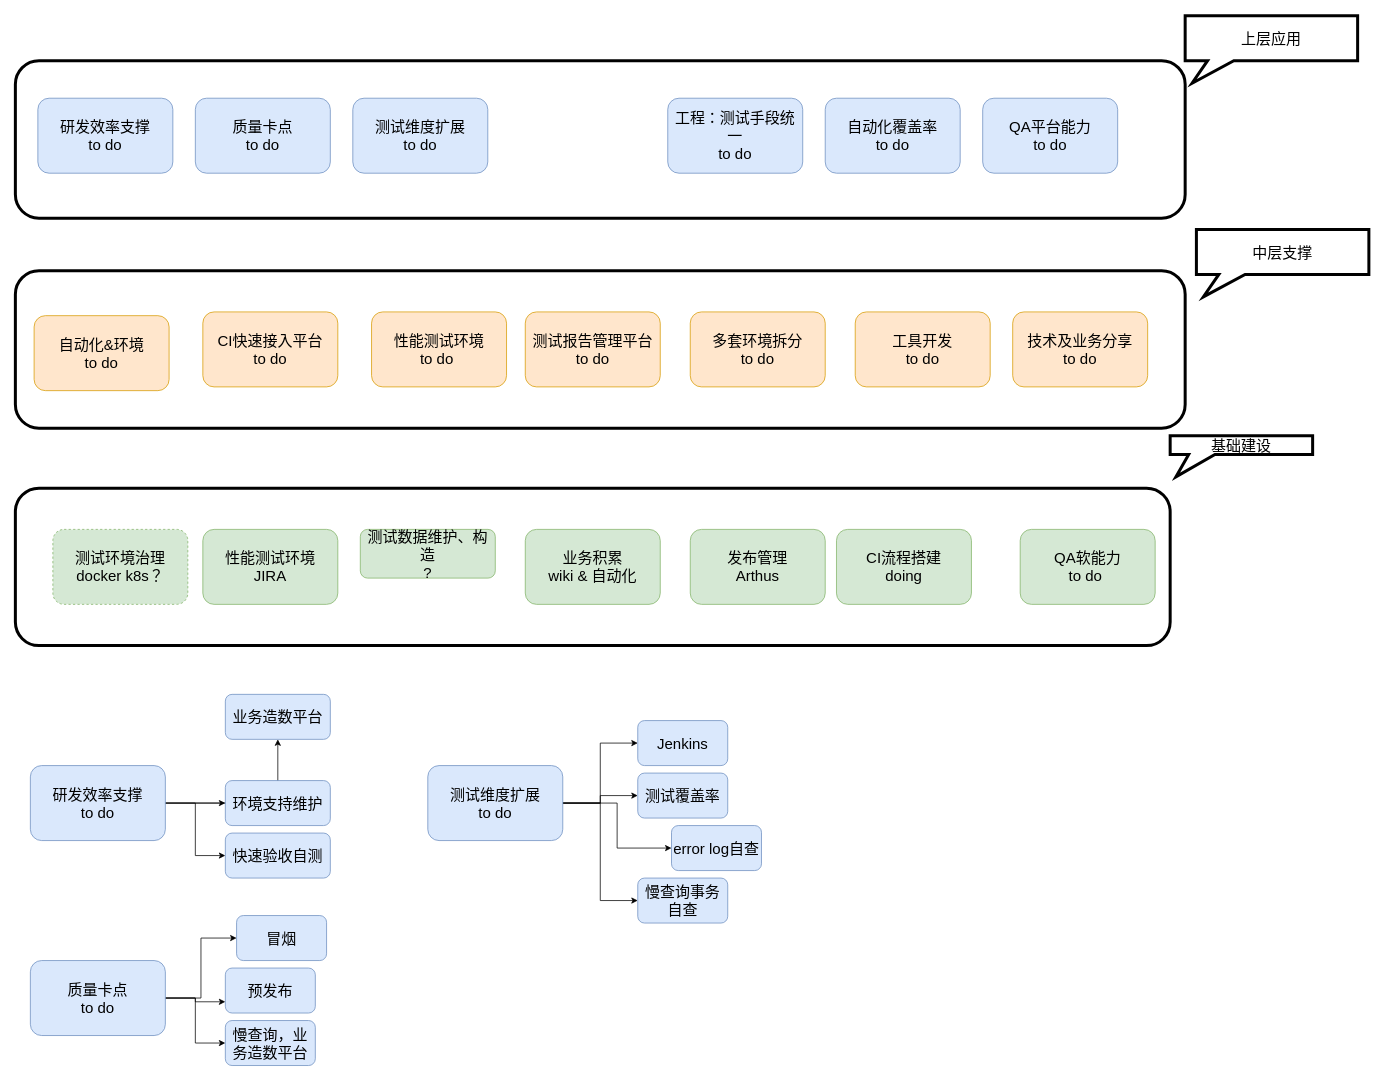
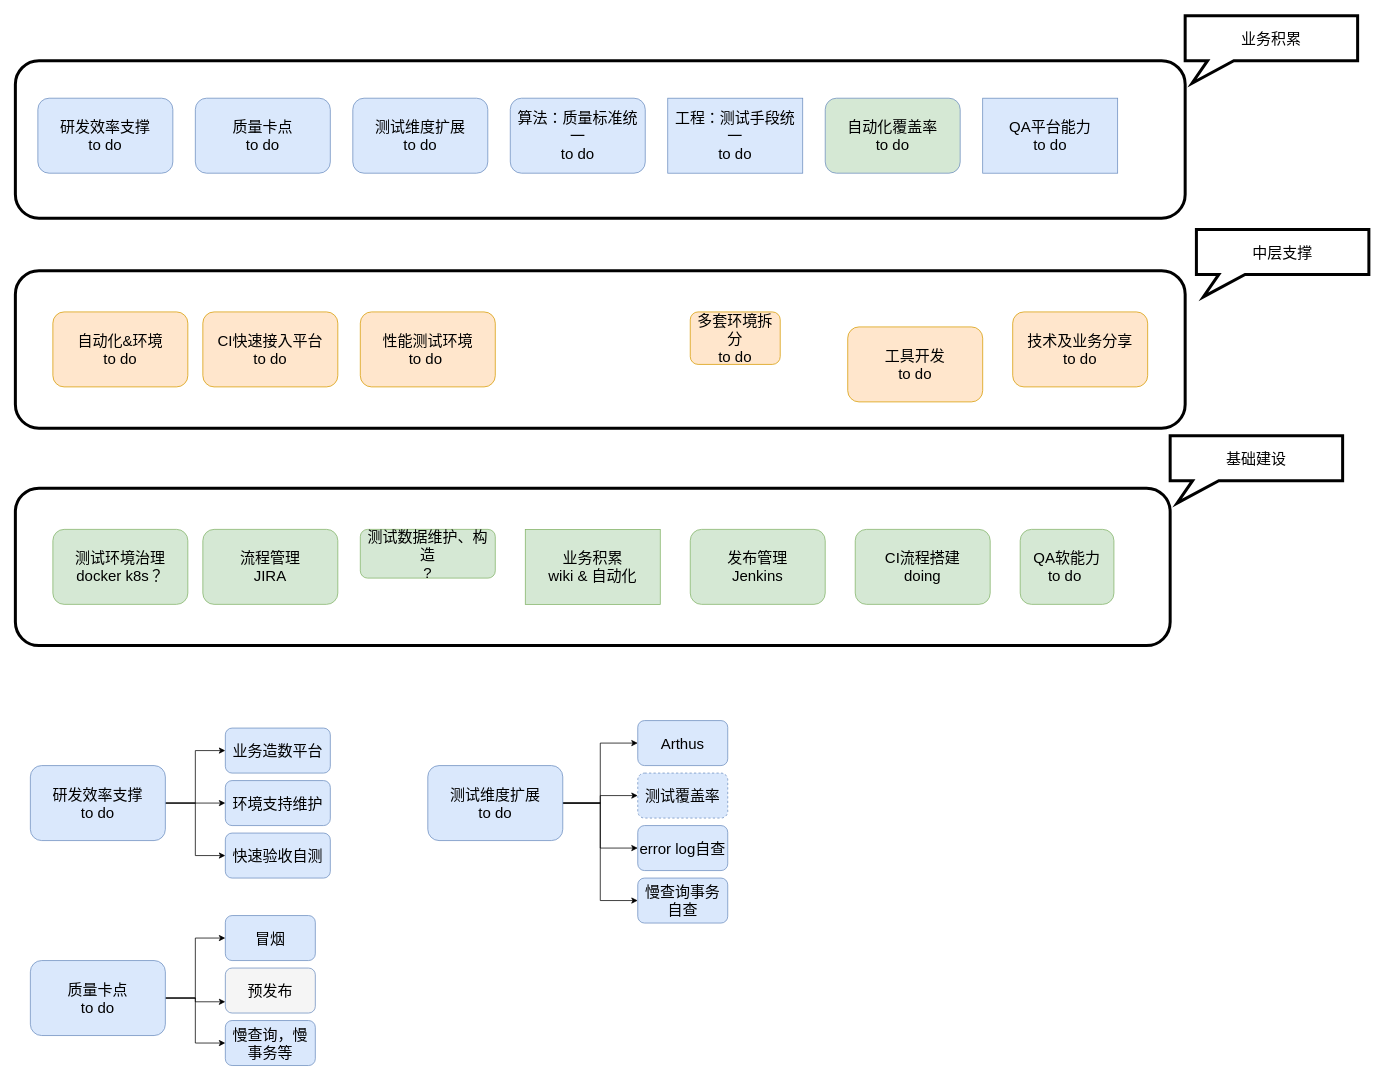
  <mxCell id="0" />
  <mxCell id="1" parent="0" />
  <mxCell id="2" value="" style="rounded=1;whiteSpace=wrap;html=1;strokeWidth=4;" parent="1" vertex="1"><mxGeometry x="20" y="650" width="1540" height="210" as="geometry" /></mxCell>
- <mxCell id="3" value="基础建设" style="shape=callout;whiteSpace=wrap;html=1;perimeter=calloutPerimeter;base=35;size=30;position=0.13;position2=0.04;fontSize=20;strokeWidth=4;" parent="1" vertex="1"><mxGeometry x="1560" y="580" width="190" height="55" as="geometry" /></mxCell>
- <mxCell id="4" value="测试环境治理&lt;br&gt;docker k8s？" style="rounded=1;whiteSpace=wrap;html=1;fontSize=20;fillColor=#d5e8d4;strokeColor=#82b366;dashed=1;" parent="1" vertex="1"><mxGeometry x="70" y="705" width="180" height="100" as="geometry" /></mxCell>
- <mxCell id="5" value="性能测试环境&lt;br&gt;JIRA" style="rounded=1;whiteSpace=wrap;html=1;fontSize=20;fillColor=#d5e8d4;strokeColor=#82b366;" parent="1" vertex="1"><mxGeometry x="270" y="705" width="180" height="100" as="geometry" /></mxCell>
- <mxCell id="6" value="发布管理&lt;br&gt;Arthus" style="rounded=1;whiteSpace=wrap;html=1;fontSize=20;fillColor=#d5e8d4;strokeColor=#82b366;" parent="1" vertex="1"><mxGeometry x="920" y="705" width="180" height="100" as="geometry" /></mxCell>
+ <mxCell id="3" value="基础建设" style="shape=callout;whiteSpace=wrap;html=1;perimeter=calloutPerimeter;base=35;size=30;position=0.13;position2=0.04;fontSize=20;strokeWidth=4;" parent="1" vertex="1"><mxGeometry x="1560" y="580" width="230" height="90" as="geometry" /></mxCell>
+ <mxCell id="4" value="测试环境治理&lt;br&gt;docker k8s？" style="rounded=1;whiteSpace=wrap;html=1;fontSize=20;fillColor=#d5e8d4;strokeColor=#82b366;" parent="1" vertex="1"><mxGeometry x="70" y="705" width="180" height="100" as="geometry" /></mxCell>
+ <mxCell id="5" value="流程管理&lt;br&gt;JIRA" style="rounded=1;whiteSpace=wrap;html=1;fontSize=20;fillColor=#d5e8d4;strokeColor=#82b366;" parent="1" vertex="1"><mxGeometry x="270" y="705" width="180" height="100" as="geometry" /></mxCell>
+ <mxCell id="6" value="发布管理&lt;br&gt;Jenkins" style="rounded=1;whiteSpace=wrap;html=1;fontSize=20;fillColor=#d5e8d4;strokeColor=#82b366;" parent="1" vertex="1"><mxGeometry x="920" y="705" width="180" height="100" as="geometry" /></mxCell>
  <mxCell id="7" value="测试数据维护、构造&lt;br&gt;?" style="rounded=1;whiteSpace=wrap;html=1;fontSize=20;fillColor=#d5e8d4;strokeColor=#82b366;" parent="1" vertex="1"><mxGeometry x="480" y="705" width="180" height="65" as="geometry" /></mxCell>
- <mxCell id="8" value="业务积累&lt;br&gt;wiki &amp;amp; 自动化" style="rounded=1;whiteSpace=wrap;html=1;fontSize=20;fillColor=#d5e8d4;strokeColor=#82b366;" parent="1" vertex="1"><mxGeometry x="700" y="705" width="180" height="100" as="geometry" /></mxCell>
+ <mxCell id="8" value="业务积累&lt;br&gt;wiki &amp;amp; 自动化" style="whiteSpace=wrap;html=1;fontSize=20;fillColor=#d5e8d4;strokeColor=#82b366;rounded=0;" parent="1" vertex="1"><mxGeometry x="700" y="705" width="180" height="100" as="geometry" /></mxCell>
  <mxCell id="9" value="" style="rounded=1;whiteSpace=wrap;html=1;strokeWidth=4;" parent="1" vertex="1"><mxGeometry x="20" y="360" width="1560" height="210" as="geometry" /></mxCell>
  <mxCell id="10" value="中层支撑" style="shape=callout;whiteSpace=wrap;html=1;perimeter=calloutPerimeter;base=35;size=30;position=0.13;position2=0.04;fontSize=20;strokeWidth=4;" parent="1" vertex="1"><mxGeometry x="1595" y="305" width="230" height="90" as="geometry" /></mxCell>
- <mxCell id="11" value="自动化&amp;amp;环境&lt;br&gt;to do" style="rounded=1;whiteSpace=wrap;html=1;fontSize=20;fillColor=#ffe6cc;strokeColor=#d79b00;" parent="1" vertex="1"><mxGeometry x="45" y="420" width="180" height="100" as="geometry" /></mxCell>
+ <mxCell id="11" value="自动化&amp;amp;环境&lt;br&gt;to do" style="rounded=1;whiteSpace=wrap;html=1;fontSize=20;fillColor=#ffe6cc;strokeColor=#d79b00;" parent="1" vertex="1"><mxGeometry x="70" y="415" width="180" height="100" as="geometry" /></mxCell>
  <mxCell id="12" value="CI快速接入平台&lt;br&gt;to do" style="rounded=1;whiteSpace=wrap;html=1;fontSize=20;fillColor=#ffe6cc;strokeColor=#d79b00;" parent="1" vertex="1"><mxGeometry x="270" y="415" width="180" height="100" as="geometry" /></mxCell>
- <mxCell id="13" value="性能测试环境&lt;br&gt;to do&amp;nbsp;" style="rounded=1;whiteSpace=wrap;html=1;fontSize=20;fillColor=#ffe6cc;strokeColor=#d79b00;" parent="1" vertex="1"><mxGeometry x="495" y="415" width="180" height="100" as="geometry" /></mxCell>
- <mxCell id="14" value="测试报告管理平台&lt;br&gt;to do" style="rounded=1;whiteSpace=wrap;html=1;fontSize=20;fillColor=#ffe6cc;strokeColor=#d79b00;" parent="1" vertex="1"><mxGeometry x="700" y="415" width="180" height="100" as="geometry" /></mxCell>
- <mxCell id="15" value="&lt;div&gt;多套环境拆分&lt;/div&gt;&lt;div&gt;to do&lt;br&gt;&lt;/div&gt;" style="rounded=1;whiteSpace=wrap;html=1;fontSize=20;fillColor=#ffe6cc;strokeColor=#d79b00;" parent="1" vertex="1"><mxGeometry x="920" y="415" width="180" height="100" as="geometry" /></mxCell>
- <mxCell id="16" value="CI流程搭建&lt;br&gt;doing" style="rounded=1;whiteSpace=wrap;html=1;fontSize=20;fillColor=#d5e8d4;strokeColor=#82b366;" parent="1" vertex="1"><mxGeometry x="1115" y="705" width="180" height="100" as="geometry" /></mxCell>
- <mxCell id="17" value="QA软能力&lt;br&gt;to do&amp;nbsp;" style="rounded=1;whiteSpace=wrap;html=1;fontSize=20;fillColor=#d5e8d4;strokeColor=#82b366;" parent="1" vertex="1"><mxGeometry x="1360" y="705" width="180" height="100" as="geometry" /></mxCell>
- <mxCell id="18" value="&lt;div&gt;工具开发&lt;br&gt;&lt;/div&gt;&lt;div&gt;to do&lt;br&gt;&lt;/div&gt;" style="rounded=1;whiteSpace=wrap;html=1;fontSize=20;fillColor=#ffe6cc;strokeColor=#d79b00;" vertex="1" parent="1"><mxGeometry x="1140" y="415" width="180" height="100" as="geometry" /></mxCell>
+ <mxCell id="13" value="性能测试环境&lt;br&gt;to do&amp;nbsp;" style="rounded=1;whiteSpace=wrap;html=1;fontSize=20;fillColor=#ffe6cc;strokeColor=#d79b00;" parent="1" vertex="1"><mxGeometry x="480" y="415" width="180" height="100" as="geometry" /></mxCell>
+ <mxCell id="15" value="&lt;div&gt;多套环境拆分&lt;/div&gt;&lt;div&gt;to do&lt;br&gt;&lt;/div&gt;" style="rounded=1;whiteSpace=wrap;html=1;fontSize=20;fillColor=#ffe6cc;strokeColor=#d79b00;" parent="1" vertex="1"><mxGeometry x="920" y="415" width="120" height="70" as="geometry" /></mxCell>
+ <mxCell id="16" value="CI流程搭建&lt;br&gt;doing" style="rounded=1;whiteSpace=wrap;html=1;fontSize=20;fillColor=#d5e8d4;strokeColor=#82b366;" parent="1" vertex="1"><mxGeometry x="1140" y="705" width="180" height="100" as="geometry" /></mxCell>
+ <mxCell id="17" value="QA软能力&lt;br&gt;to do&amp;nbsp;" style="rounded=1;whiteSpace=wrap;html=1;fontSize=20;fillColor=#d5e8d4;strokeColor=#82b366;" parent="1" vertex="1"><mxGeometry x="1360" y="705" width="125" height="100" as="geometry" /></mxCell>
+ <mxCell id="18" value="&lt;div&gt;工具开发&lt;br&gt;&lt;/div&gt;&lt;div&gt;to do&lt;br&gt;&lt;/div&gt;" style="rounded=1;whiteSpace=wrap;html=1;fontSize=20;fillColor=#ffe6cc;strokeColor=#d79b00;" vertex="1" parent="1"><mxGeometry x="1130" y="435" width="180" height="100" as="geometry" /></mxCell>
  <mxCell id="19" value="" style="rounded=1;whiteSpace=wrap;html=1;strokeWidth=4;" vertex="1" parent="1"><mxGeometry x="20" y="80" width="1560" height="210" as="geometry" /></mxCell>
- <mxCell id="20" value="上层应用" style="shape=callout;whiteSpace=wrap;html=1;perimeter=calloutPerimeter;base=35;size=30;position=0.13;position2=0.04;fontSize=20;strokeWidth=4;" vertex="1" parent="1"><mxGeometry x="1580" y="20" width="230" height="90" as="geometry" /></mxCell>
+ <mxCell id="20" value="业务积累" style="shape=callout;whiteSpace=wrap;html=1;perimeter=calloutPerimeter;base=35;size=30;position=0.13;position2=0.04;fontSize=20;strokeWidth=4;" vertex="1" parent="1"><mxGeometry x="1580" y="20" width="230" height="90" as="geometry" /></mxCell>
  <mxCell id="21" value="研发效率支撑&lt;br&gt;to do" style="rounded=1;whiteSpace=wrap;html=1;fontSize=20;fillColor=#dae8fc;strokeColor=#6c8ebf;" vertex="1" parent="1"><mxGeometry x="50" y="130" width="180" height="100" as="geometry" /></mxCell>
  <mxCell id="22" value="质量卡点&lt;br&gt;to do" style="rounded=1;whiteSpace=wrap;html=1;fontSize=20;fillColor=#dae8fc;strokeColor=#6c8ebf;" vertex="1" parent="1"><mxGeometry x="260" y="130" width="180" height="100" as="geometry" /></mxCell>
  <mxCell id="23" value="测试维度扩展&lt;br&gt;to do" style="rounded=1;whiteSpace=wrap;html=1;fontSize=20;fillColor=#dae8fc;strokeColor=#6c8ebf;" vertex="1" parent="1"><mxGeometry x="470" y="130" width="180" height="100" as="geometry" /></mxCell>
- <mxCell id="25" value="工程：测试手段统一&lt;br&gt;to do" style="rounded=1;whiteSpace=wrap;html=1;fontSize=20;fillColor=#dae8fc;strokeColor=#6c8ebf;" vertex="1" parent="1"><mxGeometry x="890" y="130" width="180" height="100" as="geometry" /></mxCell>
- <mxCell id="26" value="自动化覆盖率&lt;br&gt;to do" style="rounded=1;whiteSpace=wrap;html=1;fontSize=20;fillColor=#dae8fc;strokeColor=#6c8ebf;" vertex="1" parent="1"><mxGeometry x="1100" y="130" width="180" height="100" as="geometry" /></mxCell>
- <mxCell id="27" value="QA平台能力&lt;br&gt;to do" style="rounded=1;whiteSpace=wrap;html=1;fontSize=20;fillColor=#dae8fc;strokeColor=#6c8ebf;" vertex="1" parent="1"><mxGeometry x="1310" y="130" width="180" height="100" as="geometry" /></mxCell>
+ <mxCell id="24" value="算法：质量标准统一&lt;br&gt;to do" style="rounded=1;whiteSpace=wrap;html=1;fontSize=20;fillColor=#dae8fc;strokeColor=#6c8ebf;" vertex="1" parent="1"><mxGeometry x="680" y="130" width="180" height="100" as="geometry" /></mxCell>
+ <mxCell id="25" value="工程：测试手段统一&lt;br&gt;to do" style="whiteSpace=wrap;html=1;fontSize=20;fillColor=#dae8fc;strokeColor=#6c8ebf;rounded=0;" vertex="1" parent="1"><mxGeometry x="890" y="130" width="180" height="100" as="geometry" /></mxCell>
+ <mxCell id="26" value="自动化覆盖率&lt;br&gt;to do" style="rounded=1;whiteSpace=wrap;html=1;fontSize=20;fillColor=#d5e8d4;strokeColor=#6c8ebf;" vertex="1" parent="1"><mxGeometry x="1100" y="130" width="180" height="100" as="geometry" /></mxCell>
+ <mxCell id="27" value="QA平台能力&lt;br&gt;to do" style="whiteSpace=wrap;html=1;fontSize=20;fillColor=#dae8fc;strokeColor=#6c8ebf;rounded=0;" vertex="1" parent="1"><mxGeometry x="1310" y="130" width="180" height="100" as="geometry" /></mxCell>
  <mxCell id="28" value="&lt;div&gt;技术及业务分享&lt;br&gt;&lt;/div&gt;&lt;div&gt;to do&lt;br&gt;&lt;/div&gt;" style="rounded=1;whiteSpace=wrap;html=1;fontSize=20;fillColor=#ffe6cc;strokeColor=#d79b00;" vertex="1" parent="1"><mxGeometry x="1350" y="415" width="180" height="100" as="geometry" /></mxCell>
  <mxCell id="29" value="" style="edgeStyle=orthogonalEdgeStyle;rounded=0;orthogonalLoop=1;jettySize=auto;html=1;" edge="1" parent="1" source="32" target="33"><mxGeometry relative="1" as="geometry" /></mxCell>
  <mxCell id="30" style="edgeStyle=orthogonalEdgeStyle;rounded=0;orthogonalLoop=1;jettySize=auto;html=1;exitX=1;exitY=0.5;exitDx=0;exitDy=0;" edge="1" parent="1" source="32" target="34"><mxGeometry relative="1" as="geometry" /></mxCell>
  <mxCell id="31" style="edgeStyle=orthogonalEdgeStyle;rounded=0;orthogonalLoop=1;jettySize=auto;html=1;exitX=1;exitY=0.5;exitDx=0;exitDy=0;" edge="1" parent="1" source="32" target="35"><mxGeometry relative="1" as="geometry" /></mxCell>
  <mxCell id="32" value="研发效率支撑&lt;br&gt;to do" style="rounded=1;whiteSpace=wrap;html=1;fontSize=20;fillColor=#dae8fc;strokeColor=#6c8ebf;" vertex="1" parent="1"><mxGeometry x="40" y="1020" width="180" height="100" as="geometry" /></mxCell>
- <mxCell id="33" value="业务造数平台" style="whiteSpace=wrap;html=1;rounded=1;fontSize=20;strokeColor=#6c8ebf;fillColor=#dae8fc;" vertex="1" parent="1"><mxGeometry x="300" y="925" width="140" height="60" as="geometry" /></mxCell>
+ <mxCell id="33" value="业务造数平台" style="whiteSpace=wrap;html=1;rounded=1;fontSize=20;strokeColor=#6c8ebf;fillColor=#dae8fc;" vertex="1" parent="1"><mxGeometry x="300" y="970" width="140" height="60" as="geometry" /></mxCell>
  <mxCell id="34" value="环境支持维护" style="whiteSpace=wrap;html=1;rounded=1;fontSize=20;strokeColor=#6c8ebf;fillColor=#dae8fc;" vertex="1" parent="1"><mxGeometry x="300" y="1040" width="140" height="60" as="geometry" /></mxCell>
  <mxCell id="35" value="快速验收自测" style="whiteSpace=wrap;html=1;rounded=1;fontSize=20;strokeColor=#6c8ebf;fillColor=#dae8fc;" vertex="1" parent="1"><mxGeometry x="300" y="1110" width="140" height="60" as="geometry" /></mxCell>
  <mxCell id="36" value="" style="edgeStyle=orthogonalEdgeStyle;rounded=0;orthogonalLoop=1;jettySize=auto;html=1;" edge="1" parent="1" source="39" target="40"><mxGeometry relative="1" as="geometry" /></mxCell>
  <mxCell id="37" style="edgeStyle=orthogonalEdgeStyle;rounded=0;orthogonalLoop=1;jettySize=auto;html=1;exitX=1;exitY=0.5;exitDx=0;exitDy=0;entryX=0;entryY=0.75;entryDx=0;entryDy=0;" edge="1" parent="1" source="39" target="41"><mxGeometry relative="1" as="geometry" /></mxCell>
  <mxCell id="38" style="edgeStyle=orthogonalEdgeStyle;rounded=0;orthogonalLoop=1;jettySize=auto;html=1;exitX=1;exitY=0.5;exitDx=0;exitDy=0;" edge="1" parent="1" source="39" target="42"><mxGeometry relative="1" as="geometry" /></mxCell>
  <mxCell id="39" value="质量卡点&lt;br&gt;to do" style="rounded=1;whiteSpace=wrap;html=1;fontSize=20;fillColor=#dae8fc;strokeColor=#6c8ebf;" vertex="1" parent="1"><mxGeometry x="40" y="1280" width="180" height="100" as="geometry" /></mxCell>
- <mxCell id="40" value="&lt;div&gt;冒烟&lt;/div&gt;" style="whiteSpace=wrap;html=1;rounded=1;fontSize=20;strokeColor=#6c8ebf;fillColor=#dae8fc;" vertex="1" parent="1"><mxGeometry x="315" y="1220" width="120" height="60" as="geometry" /></mxCell>
- <mxCell id="41" value="&lt;div&gt;预发布&lt;br&gt;&lt;/div&gt;" style="whiteSpace=wrap;html=1;rounded=1;fontSize=20;strokeColor=#6c8ebf;fillColor=#dae8fc;" vertex="1" parent="1"><mxGeometry x="300" y="1290" width="120" height="60" as="geometry" /></mxCell>
- <mxCell id="42" value="慢查询，业务造数平台" style="whiteSpace=wrap;html=1;rounded=1;fontSize=20;strokeColor=#6c8ebf;fillColor=#dae8fc;" vertex="1" parent="1"><mxGeometry x="300" y="1360" width="120" height="60" as="geometry" /></mxCell>
+ <mxCell id="40" value="&lt;div&gt;冒烟&lt;/div&gt;" style="whiteSpace=wrap;html=1;rounded=1;fontSize=20;strokeColor=#6c8ebf;fillColor=#dae8fc;" vertex="1" parent="1"><mxGeometry x="300" y="1220" width="120" height="60" as="geometry" /></mxCell>
+ <mxCell id="41" value="&lt;div&gt;预发布&lt;br&gt;&lt;/div&gt;" style="whiteSpace=wrap;html=1;rounded=1;fontSize=20;strokeColor=#6c8ebf;fillColor=#f5f5f5;" vertex="1" parent="1"><mxGeometry x="300" y="1290" width="120" height="60" as="geometry" /></mxCell>
+ <mxCell id="42" value="慢查询，慢事务等" style="whiteSpace=wrap;html=1;rounded=1;fontSize=20;strokeColor=#6c8ebf;fillColor=#dae8fc;" vertex="1" parent="1"><mxGeometry x="300" y="1360" width="120" height="60" as="geometry" /></mxCell>
  <mxCell id="43" value="" style="edgeStyle=orthogonalEdgeStyle;rounded=0;orthogonalLoop=1;jettySize=auto;html=1;" edge="1" parent="1" source="47" target="48"><mxGeometry relative="1" as="geometry" /></mxCell>
  <mxCell id="44" style="edgeStyle=orthogonalEdgeStyle;rounded=0;orthogonalLoop=1;jettySize=auto;html=1;exitX=1;exitY=0.5;exitDx=0;exitDy=0;entryX=0;entryY=0.5;entryDx=0;entryDy=0;" edge="1" parent="1" source="47" target="49"><mxGeometry relative="1" as="geometry" /></mxCell>
  <mxCell id="45" style="edgeStyle=orthogonalEdgeStyle;rounded=0;orthogonalLoop=1;jettySize=auto;html=1;exitX=1;exitY=0.5;exitDx=0;exitDy=0;entryX=0;entryY=0.5;entryDx=0;entryDy=0;" edge="1" parent="1" source="47" target="50"><mxGeometry relative="1" as="geometry" /></mxCell>
  <mxCell id="46" style="edgeStyle=orthogonalEdgeStyle;rounded=0;orthogonalLoop=1;jettySize=auto;html=1;exitX=1;exitY=0.5;exitDx=0;exitDy=0;entryX=0;entryY=0.5;entryDx=0;entryDy=0;" edge="1" parent="1" source="47" target="51"><mxGeometry relative="1" as="geometry" /></mxCell>
  <mxCell id="47" value="测试维度扩展&lt;br&gt;to do" style="rounded=1;whiteSpace=wrap;html=1;fontSize=20;fillColor=#dae8fc;strokeColor=#6c8ebf;" vertex="1" parent="1"><mxGeometry x="570" y="1020" width="180" height="100" as="geometry" /></mxCell>
- <mxCell id="48" value="Jenkins" style="whiteSpace=wrap;html=1;rounded=1;fontSize=20;strokeColor=#6c8ebf;fillColor=#dae8fc;" vertex="1" parent="1"><mxGeometry x="850" y="960" width="120" height="60" as="geometry" /></mxCell>
- <mxCell id="49" value="测试覆盖率" style="whiteSpace=wrap;html=1;rounded=1;fontSize=20;strokeColor=#6c8ebf;fillColor=#dae8fc;" vertex="1" parent="1"><mxGeometry x="850" y="1030" width="120" height="60" as="geometry" /></mxCell>
- <mxCell id="50" value="error log自查" style="whiteSpace=wrap;html=1;rounded=1;fontSize=20;strokeColor=#6c8ebf;fillColor=#dae8fc;" vertex="1" parent="1"><mxGeometry x="895" y="1100" width="120" height="60" as="geometry" /></mxCell>
+ <mxCell id="48" value="Arthus" style="whiteSpace=wrap;html=1;rounded=1;fontSize=20;strokeColor=#6c8ebf;fillColor=#dae8fc;" vertex="1" parent="1"><mxGeometry x="850" y="960" width="120" height="60" as="geometry" /></mxCell>
+ <mxCell id="49" value="测试覆盖率" style="whiteSpace=wrap;html=1;rounded=1;fontSize=20;strokeColor=#6c8ebf;fillColor=#dae8fc;dashed=1;" vertex="1" parent="1"><mxGeometry x="850" y="1030" width="120" height="60" as="geometry" /></mxCell>
+ <mxCell id="50" value="error log自查" style="whiteSpace=wrap;html=1;rounded=1;fontSize=20;strokeColor=#6c8ebf;fillColor=#dae8fc;" vertex="1" parent="1"><mxGeometry x="850" y="1100" width="120" height="60" as="geometry" /></mxCell>
  <mxCell id="51" value="慢查询事务自查" style="whiteSpace=wrap;html=1;rounded=1;fontSize=20;strokeColor=#6c8ebf;fillColor=#dae8fc;" vertex="1" parent="1"><mxGeometry x="850" y="1170" width="120" height="60" as="geometry" /></mxCell>
